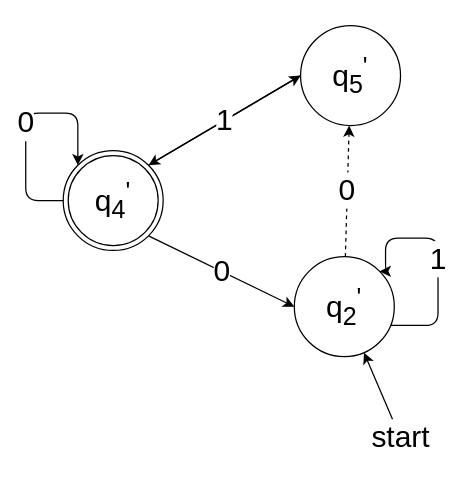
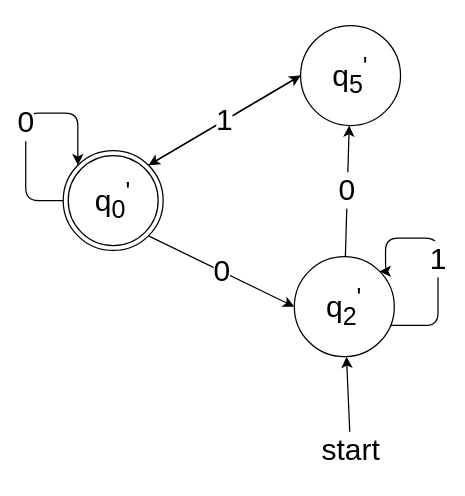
  <mxCell id="0" />
  <mxCell id="1" parent="0" />
- <mxCell id="2" value="0" style="edgeStyle=none;rounded=0;orthogonalLoop=1;jettySize=auto;html=1;fontSize=24;dashed=1;" edge="1" parent="1" source="3" target="5"><mxGeometry relative="1" as="geometry" /></mxCell>
+ <mxCell id="2" value="0" style="edgeStyle=none;rounded=0;orthogonalLoop=1;jettySize=auto;html=1;fontSize=24;" edge="1" parent="1" source="3" target="5"><mxGeometry relative="1" as="geometry" /></mxCell>
  <mxCell id="3" value="q&lt;sub&gt;2&lt;/sub&gt;&lt;sup&gt;'&lt;/sup&gt;" style="ellipse;whiteSpace=wrap;html=1;aspect=fixed;fontSize=24;" vertex="1" parent="1"><mxGeometry x="235" y="205" width="80" height="80" as="geometry" /></mxCell>
  <mxCell id="4" style="edgeStyle=none;rounded=0;orthogonalLoop=1;jettySize=auto;html=1;exitX=0;exitY=0.5;exitDx=0;exitDy=0;entryX=1;entryY=0;entryDx=0;entryDy=0;fontSize=24;" edge="1" parent="1" source="5" target="8"><mxGeometry relative="1" as="geometry" /></mxCell>
  <mxCell id="5" value="q&lt;sub&gt;5&lt;/sub&gt;&lt;sup&gt;'&lt;/sup&gt;" style="ellipse;whiteSpace=wrap;html=1;aspect=fixed;fontSize=24;" vertex="1" parent="1"><mxGeometry x="240" y="20" width="80" height="80" as="geometry" /></mxCell>
  <mxCell id="6" value="1" style="edgeStyle=none;rounded=0;orthogonalLoop=1;jettySize=auto;html=1;exitX=1;exitY=0;exitDx=0;exitDy=0;entryX=0;entryY=0.5;entryDx=0;entryDy=0;fontSize=24;" edge="1" parent="1" source="8" target="5"><mxGeometry relative="1" as="geometry" /></mxCell>
  <mxCell id="7" value="0" style="edgeStyle=none;rounded=0;orthogonalLoop=1;jettySize=auto;html=1;exitX=1;exitY=1;exitDx=0;exitDy=0;entryX=0;entryY=0.5;entryDx=0;entryDy=0;fontSize=24;" edge="1" parent="1" source="8" target="3"><mxGeometry relative="1" as="geometry" /></mxCell>
- <mxCell id="8" value="q&lt;sub&gt;4&lt;/sub&gt;&lt;sup&gt;'&lt;/sup&gt;" style="ellipse;shape=doubleEllipse;whiteSpace=wrap;html=1;aspect=fixed;fontSize=24;" vertex="1" parent="1"><mxGeometry x="50" y="120" width="80" height="80" as="geometry" /></mxCell>
+ <mxCell id="8" value="q&lt;sub&gt;0&lt;/sub&gt;&lt;sup&gt;'&lt;/sup&gt;" style="ellipse;shape=doubleEllipse;whiteSpace=wrap;html=1;aspect=fixed;fontSize=24;" vertex="1" parent="1"><mxGeometry x="50" y="120" width="80" height="80" as="geometry" /></mxCell>
  <mxCell id="9" value="0" style="edgeStyle=segmentEdgeStyle;endArrow=classic;html=1;exitX=0;exitY=0.5;exitDx=0;exitDy=0;entryX=0;entryY=0;entryDx=0;entryDy=0;fontSize=24;" edge="1" parent="1" source="8" target="8"><mxGeometry width="50" height="50" relative="1" as="geometry"><mxPoint x="-40" y="130" as="sourcePoint" /><mxPoint x="10" y="90" as="targetPoint" /><Array as="points"><mxPoint x="20" y="160" /><mxPoint x="20" y="90" /><mxPoint x="62" y="90" /></Array></mxGeometry></mxCell>
  <mxCell id="10" value="1" style="edgeStyle=segmentEdgeStyle;endArrow=classic;html=1;entryX=1;entryY=0;entryDx=0;entryDy=0;fontSize=24;" edge="1" parent="1" source="3" target="3"><mxGeometry width="50" height="50" relative="1" as="geometry"><mxPoint x="340" y="260" as="sourcePoint" /><mxPoint x="350" y="210" as="targetPoint" /><Array as="points"><mxPoint x="350" y="260" /><mxPoint x="350" y="190" /><mxPoint x="308" y="190" /></Array></mxGeometry></mxCell>
  <mxCell id="11" style="edgeStyle=none;rounded=0;orthogonalLoop=1;jettySize=auto;html=1;fontSize=24;" edge="1" parent="1" source="12" target="3"><mxGeometry relative="1" as="geometry" /></mxCell>
- <mxCell id="12" value="start" style="text;html=1;align=center;verticalAlign=middle;resizable=0;points=[];autosize=1;fontSize=24;" vertex="1" parent="1"><mxGeometry x="290" y="335" width="60" height="30" as="geometry" /></mxCell>
+ <mxCell id="12" value="start" style="text;html=1;align=center;verticalAlign=middle;resizable=0;points=[];autosize=1;fontSize=24;" vertex="1" parent="1"><mxGeometry x="250" y="345" width="60" height="30" as="geometry" /></mxCell>
